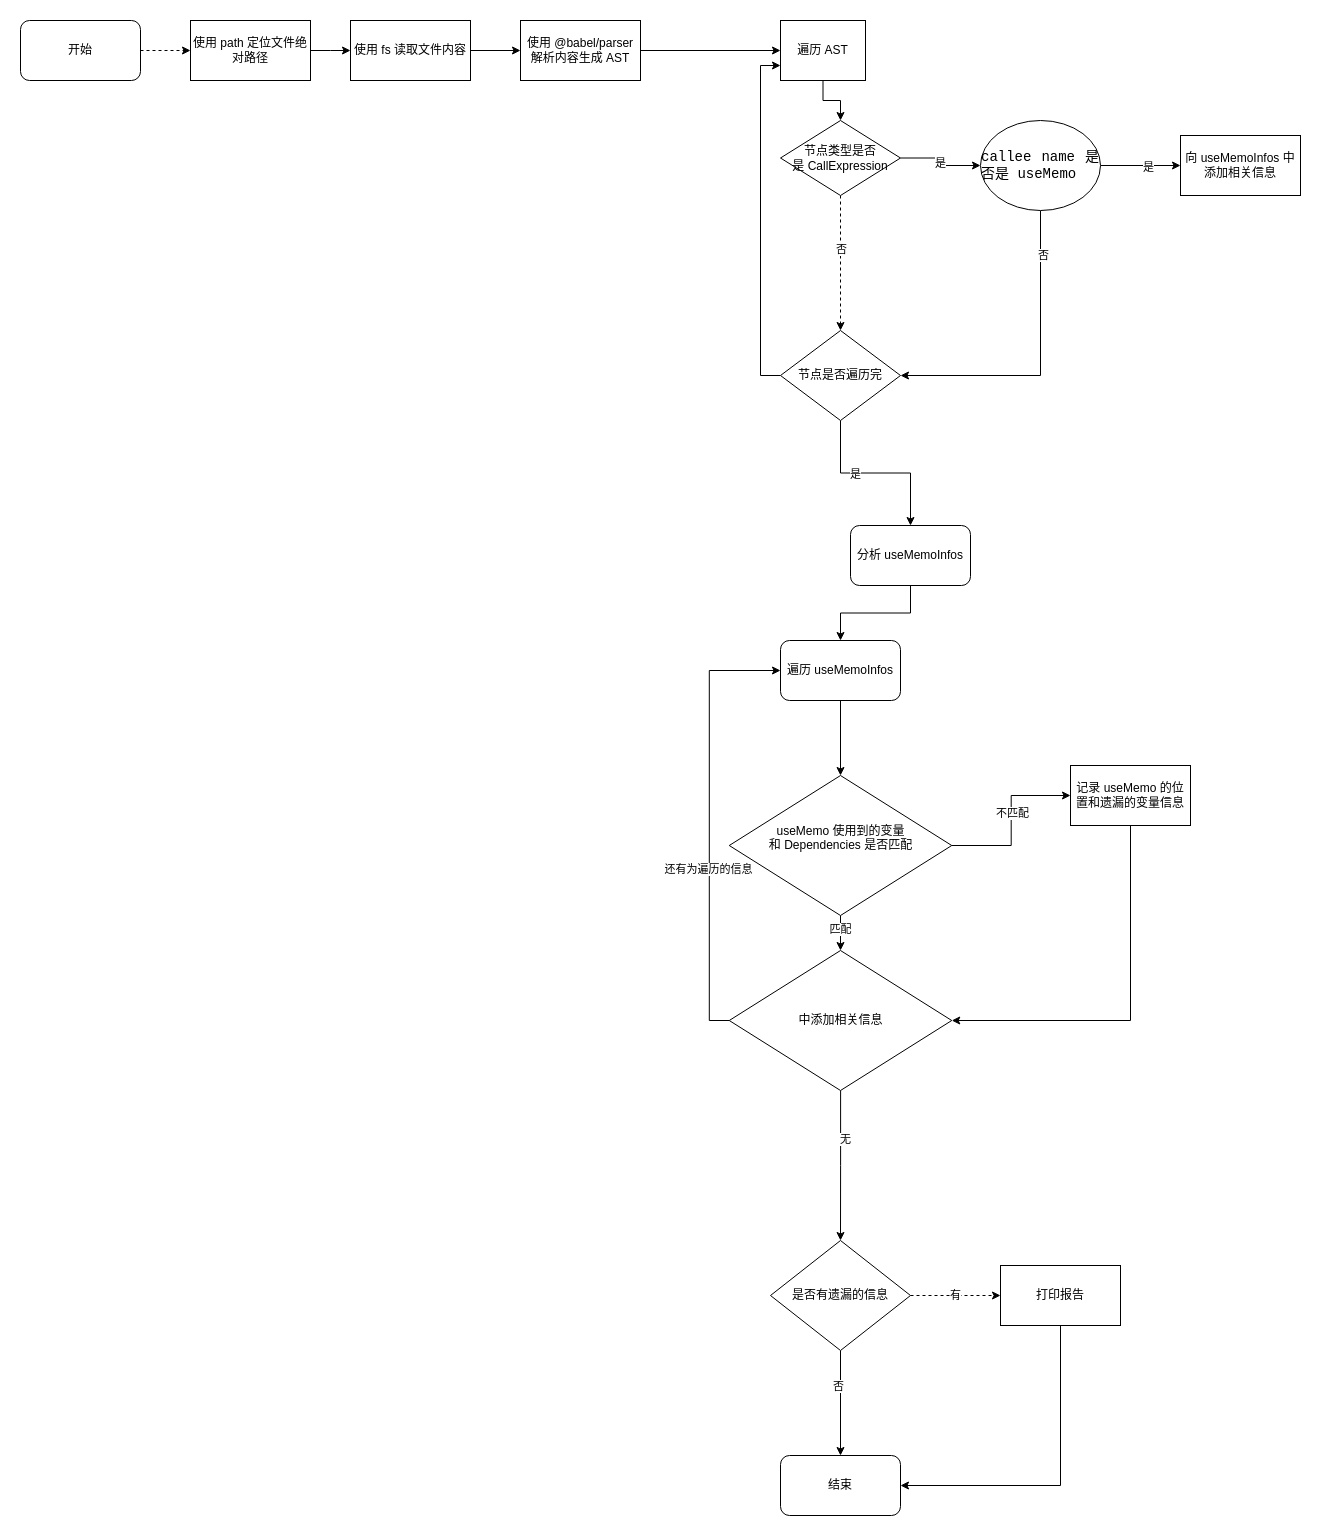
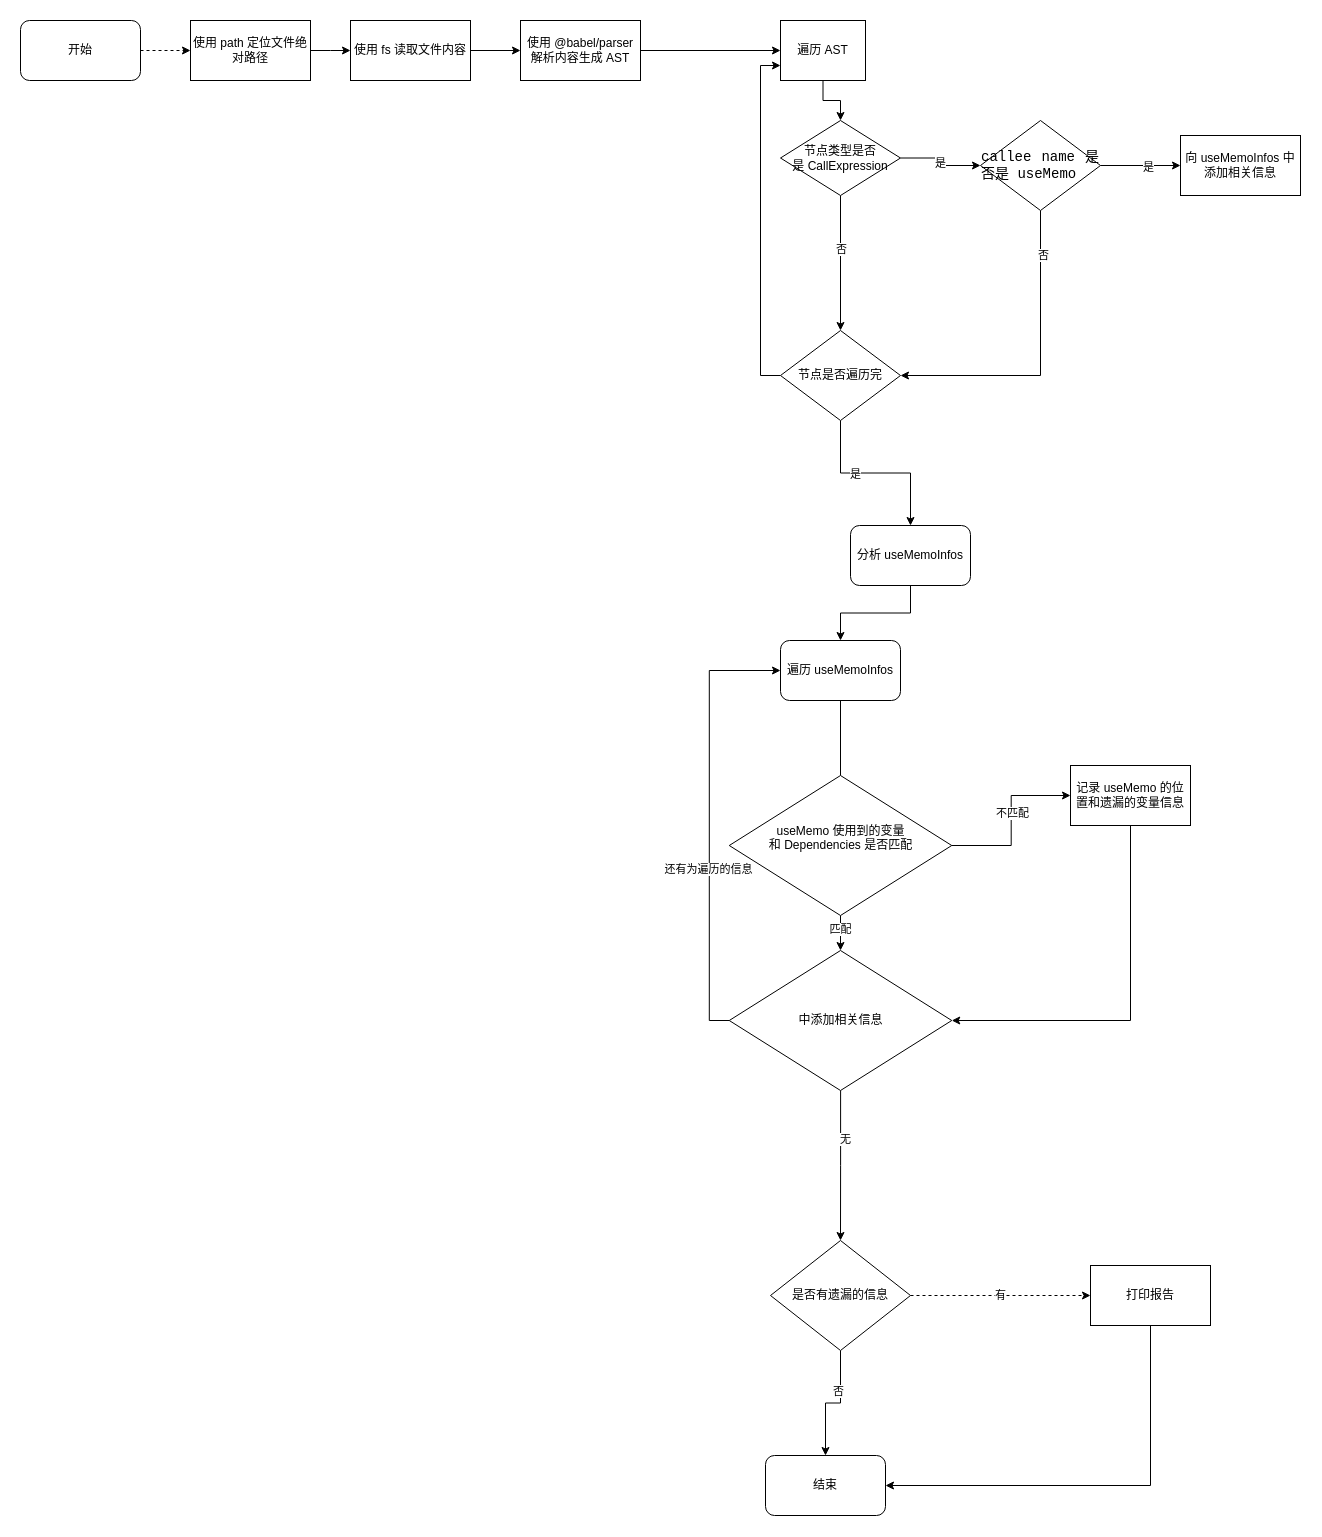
  <mxCell id="0" />
  <mxCell id="1" parent="0" />
  <mxCell id="2" style="edgeStyle=orthogonalEdgeStyle;rounded=0;orthogonalLoop=1;jettySize=auto;html=1;exitX=1;exitY=0.5;exitDx=0;exitDy=0;entryX=0;entryY=0.5;entryDx=0;entryDy=0;dashed=1;" edge="1" parent="1" source="3" target="5"><mxGeometry relative="1" as="geometry" /></mxCell>
  <mxCell id="3" value="开始" style="rounded=1;whiteSpace=wrap;html=1;" vertex="1" parent="1"><mxGeometry x="20" y="20" width="120" height="60" as="geometry" /></mxCell>
  <mxCell id="4" style="edgeStyle=orthogonalEdgeStyle;rounded=0;orthogonalLoop=1;jettySize=auto;html=1;exitX=1;exitY=0.5;exitDx=0;exitDy=0;entryX=0;entryY=0.5;entryDx=0;entryDy=0;" edge="1" parent="1" source="5"><mxGeometry relative="1" as="geometry"><mxPoint x="350" y="50" as="targetPoint" /></mxGeometry></mxCell>
  <mxCell id="5" value="使用 path 定位文件绝对路径" style="rounded=0;whiteSpace=wrap;html=1;" vertex="1" parent="1"><mxGeometry x="190" y="20" width="120" height="60" as="geometry" /></mxCell>
  <mxCell id="6" style="edgeStyle=orthogonalEdgeStyle;rounded=0;orthogonalLoop=1;jettySize=auto;html=1;exitX=1;exitY=0.5;exitDx=0;exitDy=0;entryX=0;entryY=0.5;entryDx=0;entryDy=0;" edge="1" parent="1" source="7" target="9"><mxGeometry relative="1" as="geometry" /></mxCell>
  <mxCell id="7" value="使用 fs 读取文件内容" style="rounded=0;whiteSpace=wrap;html=1;" vertex="1" parent="1"><mxGeometry x="350" y="20" width="120" height="60" as="geometry" /></mxCell>
  <mxCell id="8" style="edgeStyle=orthogonalEdgeStyle;rounded=0;orthogonalLoop=1;jettySize=auto;html=1;exitX=1;exitY=0.5;exitDx=0;exitDy=0;" edge="1" parent="1" source="9" target="11"><mxGeometry relative="1" as="geometry" /></mxCell>
  <mxCell id="9" value="使用 @babel/parser 解析内容生成 AST" style="rounded=0;whiteSpace=wrap;html=1;" vertex="1" parent="1"><mxGeometry x="520" y="20" width="120" height="60" as="geometry" /></mxCell>
  <mxCell id="10" style="edgeStyle=orthogonalEdgeStyle;rounded=0;orthogonalLoop=1;jettySize=auto;html=1;exitX=0.5;exitY=1;exitDx=0;exitDy=0;entryX=0.5;entryY=0;entryDx=0;entryDy=0;" edge="1" parent="1" source="11" target="16"><mxGeometry relative="1" as="geometry" /></mxCell>
  <mxCell id="11" value="遍历 AST" style="rounded=0;whiteSpace=wrap;html=1;" vertex="1" parent="1"><mxGeometry x="780" y="20" width="85" height="60" as="geometry" /></mxCell>
- <mxCell id="12" style="edgeStyle=orthogonalEdgeStyle;rounded=0;orthogonalLoop=1;jettySize=auto;html=1;exitX=0.5;exitY=1;exitDx=0;exitDy=0;entryX=0.5;entryY=0;entryDx=0;entryDy=0;dashed=1;" edge="1" parent="1" source="16" target="20"><mxGeometry relative="1" as="geometry" /></mxCell>
+ <mxCell id="12" style="edgeStyle=orthogonalEdgeStyle;rounded=0;orthogonalLoop=1;jettySize=auto;html=1;exitX=0.5;exitY=1;exitDx=0;exitDy=0;entryX=0.5;entryY=0;entryDx=0;entryDy=0;" edge="1" parent="1" source="16" target="20"><mxGeometry relative="1" as="geometry" /></mxCell>
  <mxCell id="13" value="否" style="edgeLabel;html=1;align=center;verticalAlign=middle;resizable=0;points=[];" vertex="1" connectable="0" parent="12"><mxGeometry x="-0.208" relative="1" as="geometry"><mxPoint as="offset" /></mxGeometry></mxCell>
  <mxCell id="14" value="" style="edgeStyle=orthogonalEdgeStyle;rounded=0;orthogonalLoop=1;jettySize=auto;html=1;" edge="1" parent="1" source="16" target="25"><mxGeometry relative="1" as="geometry" /></mxCell>
  <mxCell id="15" value="是" style="edgeLabel;html=1;align=center;verticalAlign=middle;resizable=0;points=[];" vertex="1" connectable="0" parent="14"><mxGeometry y="-1" relative="1" as="geometry"><mxPoint y="1" as="offset" /></mxGeometry></mxCell>
  <mxCell id="16" value="节点类型是否是&amp;nbsp;CallExpression" style="rhombus;whiteSpace=wrap;html=1;" vertex="1" parent="1"><mxGeometry x="780" y="120" width="120" height="75" as="geometry" /></mxCell>
  <mxCell id="17" style="edgeStyle=orthogonalEdgeStyle;rounded=0;orthogonalLoop=1;jettySize=auto;html=1;exitX=0;exitY=0.5;exitDx=0;exitDy=0;entryX=0;entryY=0.75;entryDx=0;entryDy=0;" edge="1" parent="1" source="20" target="11"><mxGeometry relative="1" as="geometry" /></mxCell>
  <mxCell id="18" value="" style="edgeStyle=orthogonalEdgeStyle;rounded=0;orthogonalLoop=1;jettySize=auto;html=1;" edge="1" parent="1" source="20" target="28"><mxGeometry relative="1" as="geometry" /></mxCell>
  <mxCell id="19" value="是" style="edgeLabel;html=1;align=center;verticalAlign=middle;resizable=0;points=[];" vertex="1" connectable="0" parent="18"><mxGeometry x="-0.237" y="-1" relative="1" as="geometry"><mxPoint as="offset" /></mxGeometry></mxCell>
  <mxCell id="20" value="节点是否遍历完" style="rhombus;whiteSpace=wrap;html=1;" vertex="1" parent="1"><mxGeometry x="780" y="330" width="120" height="90" as="geometry" /></mxCell>
  <mxCell id="21" style="edgeStyle=orthogonalEdgeStyle;rounded=0;orthogonalLoop=1;jettySize=auto;html=1;exitX=0.5;exitY=1;exitDx=0;exitDy=0;entryX=1;entryY=0.5;entryDx=0;entryDy=0;" edge="1" parent="1" source="25" target="20"><mxGeometry relative="1" as="geometry" /></mxCell>
  <mxCell id="22" value="否" style="edgeLabel;html=1;align=center;verticalAlign=middle;resizable=0;points=[];" vertex="1" connectable="0" parent="21"><mxGeometry x="-0.715" y="2" relative="1" as="geometry"><mxPoint y="1" as="offset" /></mxGeometry></mxCell>
  <mxCell id="23" value="" style="edgeStyle=orthogonalEdgeStyle;rounded=0;orthogonalLoop=1;jettySize=auto;html=1;" edge="1" parent="1" source="25" target="26"><mxGeometry relative="1" as="geometry" /></mxCell>
  <mxCell id="24" value="是" style="edgeLabel;html=1;align=center;verticalAlign=middle;resizable=0;points=[];" vertex="1" connectable="0" parent="23"><mxGeometry x="0.175" relative="1" as="geometry"><mxPoint y="1" as="offset" /></mxGeometry></mxCell>
- <mxCell id="25" value="&lt;p style=&quot;margin: 0pt 0pt 0.0pt; text-align: justify; font-family: &amp;quot;Courier New&amp;quot;; font-size: 10.5pt;&quot; class=&quot;MsoNormal&quot;&gt;callee name 是否是 useMemo&lt;/p&gt;" style="ellipse;whiteSpace=wrap;html=1;" vertex="1" parent="1"><mxGeometry x="980" y="120" width="120" height="90" as="geometry" /></mxCell>
+ <mxCell id="25" value="&lt;p style=&quot;margin: 0pt 0pt 0.0pt; text-align: justify; font-family: &amp;quot;Courier New&amp;quot;; font-size: 10.5pt;&quot; class=&quot;MsoNormal&quot;&gt;callee name 是否是 useMemo&lt;/p&gt;" style="rhombus;whiteSpace=wrap;html=1;" vertex="1" parent="1"><mxGeometry x="980" y="120" width="120" height="90" as="geometry" /></mxCell>
  <mxCell id="26" value="向 useMemoInfos 中添加相关信息" style="rounded=0;whiteSpace=wrap;html=1;" vertex="1" parent="1"><mxGeometry x="1180" y="135" width="120" height="60" as="geometry" /></mxCell>
  <mxCell id="27" value="" style="edgeStyle=orthogonalEdgeStyle;rounded=0;orthogonalLoop=1;jettySize=auto;html=1;" edge="1" parent="1" source="28" target="30"><mxGeometry relative="1" as="geometry" /></mxCell>
  <mxCell id="28" value="分析 useMemoInfos" style="rounded=1;whiteSpace=wrap;html=1;" vertex="1" parent="1"><mxGeometry x="850" y="525" width="120" height="60" as="geometry" /></mxCell>
- <mxCell id="29" value="" style="edgeStyle=orthogonalEdgeStyle;rounded=0;orthogonalLoop=1;jettySize=auto;html=1;entryX=0.5;entryY=0;entryDx=0;entryDy=0;" edge="1" parent="1" source="30" target="35"><mxGeometry relative="1" as="geometry"><mxPoint x="840" y="770" as="targetPoint" /></mxGeometry></mxCell>
+ <mxCell id="29" value="" style="edgeStyle=orthogonalEdgeStyle;rounded=0;orthogonalLoop=1;jettySize=auto;html=1;entryX=0.5;entryY=0;entryDx=0;entryDy=0;endArrow=none;" edge="1" parent="1" source="30" target="35"><mxGeometry relative="1" as="geometry"><mxPoint x="840" y="770" as="targetPoint" /></mxGeometry></mxCell>
  <mxCell id="30" value="遍历 useMemoInfos" style="rounded=1;whiteSpace=wrap;html=1;" vertex="1" parent="1"><mxGeometry x="780" y="640" width="120" height="60" as="geometry" /></mxCell>
  <mxCell id="31" style="edgeStyle=orthogonalEdgeStyle;rounded=0;orthogonalLoop=1;jettySize=auto;html=1;exitX=0.5;exitY=1;exitDx=0;exitDy=0;entryX=0.5;entryY=0;entryDx=0;entryDy=0;" edge="1" parent="1" source="35" target="42"><mxGeometry relative="1" as="geometry" /></mxCell>
  <mxCell id="32" value="匹配" style="edgeLabel;html=1;align=center;verticalAlign=middle;resizable=0;points=[];" vertex="1" connectable="0" parent="31"><mxGeometry x="-0.329" y="-1" relative="1" as="geometry"><mxPoint y="1" as="offset" /></mxGeometry></mxCell>
  <mxCell id="33" style="edgeStyle=orthogonalEdgeStyle;rounded=0;orthogonalLoop=1;jettySize=auto;html=1;exitX=1;exitY=0.5;exitDx=0;exitDy=0;entryX=0;entryY=0.5;entryDx=0;entryDy=0;" edge="1" parent="1" source="35" target="37"><mxGeometry relative="1" as="geometry" /></mxCell>
  <mxCell id="34" value="不匹配" style="edgeLabel;html=1;align=center;verticalAlign=middle;resizable=0;points=[];" vertex="1" connectable="0" parent="33"><mxGeometry x="0.099" y="-1" relative="1" as="geometry"><mxPoint y="1" as="offset" /></mxGeometry></mxCell>
  <mxCell id="35" value="useMemo 使用到的变量&lt;br&gt;和 Dependencies 是否匹配&lt;br style=&quot;border-color: var(--border-color);&quot;&gt;&amp;nbsp;" style="rhombus;whiteSpace=wrap;html=1;" vertex="1" parent="1"><mxGeometry x="728.75" y="775" width="222.5" height="140" as="geometry" /></mxCell>
  <mxCell id="36" style="edgeStyle=orthogonalEdgeStyle;rounded=0;orthogonalLoop=1;jettySize=auto;html=1;exitX=0.5;exitY=1;exitDx=0;exitDy=0;entryX=1;entryY=0.5;entryDx=0;entryDy=0;" edge="1" parent="1" source="37" target="42"><mxGeometry relative="1" as="geometry" /></mxCell>
  <mxCell id="37" value="记录 useMemo 的位置和遗漏的变量信息" style="whiteSpace=wrap;html=1;" vertex="1" parent="1"><mxGeometry x="1070" y="765" width="120" height="60" as="geometry" /></mxCell>
  <mxCell id="38" style="edgeStyle=orthogonalEdgeStyle;rounded=0;orthogonalLoop=1;jettySize=auto;html=1;exitX=0;exitY=0.5;exitDx=0;exitDy=0;entryX=0;entryY=0.5;entryDx=0;entryDy=0;" edge="1" parent="1" source="42" target="30"><mxGeometry relative="1" as="geometry" /></mxCell>
  <mxCell id="39" value="还有为遍历的信息" style="edgeLabel;html=1;align=center;verticalAlign=middle;resizable=0;points=[];" vertex="1" connectable="0" parent="38"><mxGeometry x="-0.227" y="1" relative="1" as="geometry"><mxPoint as="offset" /></mxGeometry></mxCell>
  <mxCell id="40" style="edgeStyle=orthogonalEdgeStyle;rounded=0;orthogonalLoop=1;jettySize=auto;html=1;entryX=0.5;entryY=0;entryDx=0;entryDy=0;" edge="1" parent="1" source="42"><mxGeometry relative="1" as="geometry"><mxPoint x="840" y="1240" as="targetPoint" /></mxGeometry></mxCell>
  <mxCell id="41" value="无" style="edgeLabel;html=1;align=center;verticalAlign=middle;resizable=0;points=[];" vertex="1" connectable="0" parent="40"><mxGeometry x="-0.347" y="4" relative="1" as="geometry"><mxPoint as="offset" /></mxGeometry></mxCell>
  <mxCell id="42" value="中添加相关信息" style="rhombus;whiteSpace=wrap;html=1;" vertex="1" parent="1"><mxGeometry x="728.75" y="950" width="222.5" height="140" as="geometry" /></mxCell>
  <mxCell id="43" value="有" style="edgeStyle=orthogonalEdgeStyle;rounded=0;orthogonalLoop=1;jettySize=auto;html=1;dashed=1;" edge="1" parent="1" source="46" target="48"><mxGeometry relative="1" as="geometry" /></mxCell>
  <mxCell id="44" value="" style="edgeStyle=orthogonalEdgeStyle;rounded=0;orthogonalLoop=1;jettySize=auto;html=1;" edge="1" parent="1" source="46" target="49"><mxGeometry relative="1" as="geometry" /></mxCell>
  <mxCell id="45" value="否" style="edgeLabel;html=1;align=center;verticalAlign=middle;resizable=0;points=[];" vertex="1" connectable="0" parent="44"><mxGeometry x="-0.327" y="-3" relative="1" as="geometry"><mxPoint as="offset" /></mxGeometry></mxCell>
  <mxCell id="46" value="是否有遗漏的信息" style="rhombus;whiteSpace=wrap;html=1;" vertex="1" parent="1"><mxGeometry x="770" y="1240" width="140" height="110" as="geometry" /></mxCell>
  <mxCell id="47" style="edgeStyle=orthogonalEdgeStyle;rounded=0;orthogonalLoop=1;jettySize=auto;html=1;exitX=0.5;exitY=1;exitDx=0;exitDy=0;entryX=1;entryY=0.5;entryDx=0;entryDy=0;" edge="1" parent="1" source="48" target="49"><mxGeometry relative="1" as="geometry" /></mxCell>
- <mxCell id="48" value="打印报告" style="whiteSpace=wrap;html=1;" vertex="1" parent="1"><mxGeometry x="1000" y="1265" width="120" height="60" as="geometry" /></mxCell>
- <mxCell id="49" value="结束" style="rounded=1;whiteSpace=wrap;html=1;" vertex="1" parent="1"><mxGeometry x="780" y="1455" width="120" height="60" as="geometry" /></mxCell>
+ <mxCell id="48" value="打印报告" style="whiteSpace=wrap;html=1;" vertex="1" parent="1"><mxGeometry x="1090" y="1265" width="120" height="60" as="geometry" /></mxCell>
+ <mxCell id="49" value="结束" style="rounded=1;whiteSpace=wrap;html=1;" vertex="1" parent="1"><mxGeometry x="765" y="1455" width="120" height="60" as="geometry" /></mxCell>
